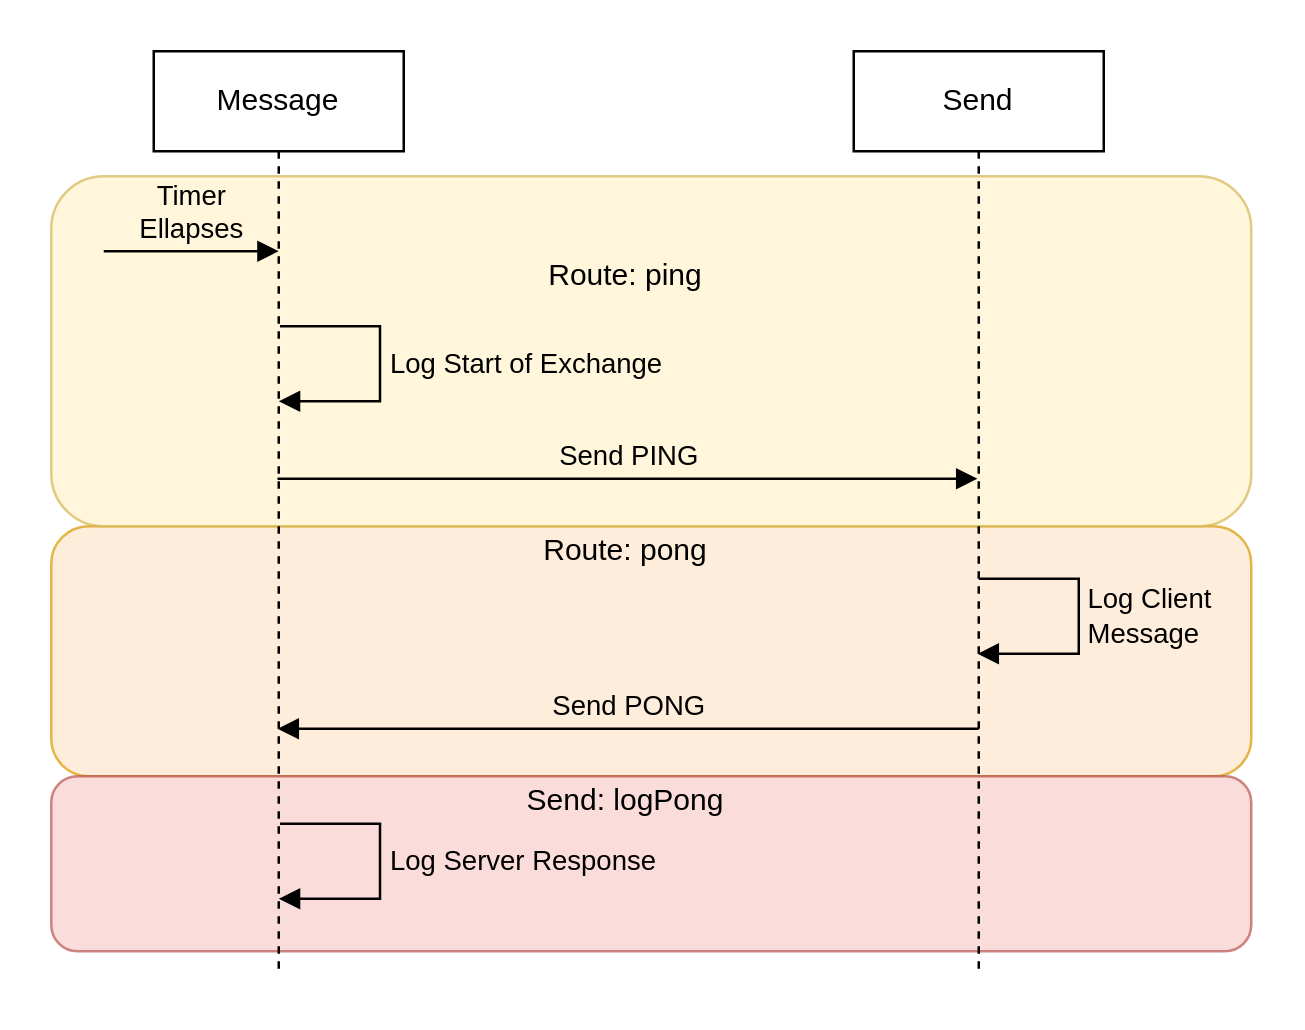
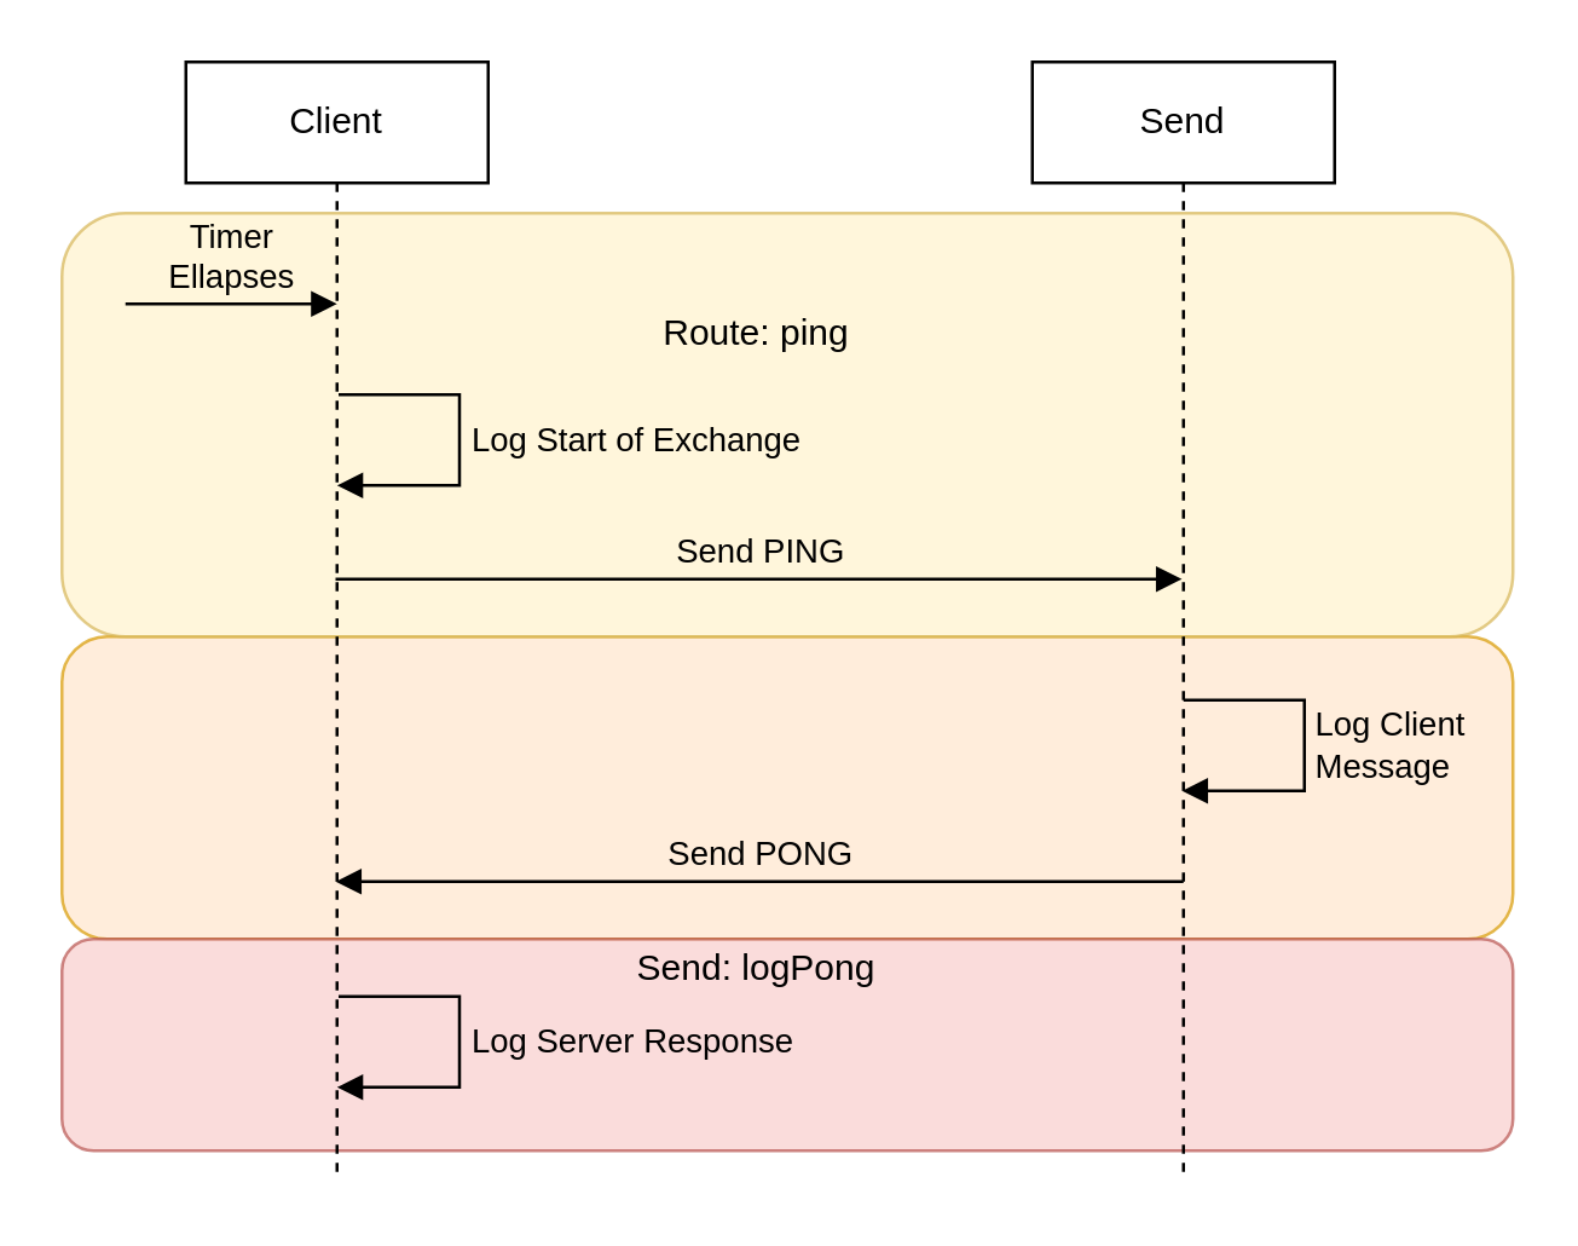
  <mxCell id="0" />
  <mxCell id="1" parent="0" />
  <mxCell id="2" value="" style="rounded=1;whiteSpace=wrap;html=1;strokeColor=#d79b00;fillColor=#ffe6cc;opacity=70;" vertex="1" parent="1"><mxGeometry x="20" y="210" width="480" height="100" as="geometry" /></mxCell>
  <mxCell id="3" value="" style="rounded=1;whiteSpace=wrap;html=1;strokeColor=#b85450;fillColor=#f8cecc;opacity=70;" vertex="1" parent="1"><mxGeometry x="20" y="310" width="480" height="70" as="geometry" /></mxCell>
  <mxCell id="4" value="" style="rounded=1;whiteSpace=wrap;html=1;strokeColor=#d6b656;fillColor=#fff2cc;opacity=70;" vertex="1" parent="1"><mxGeometry x="20" y="70" width="480" height="140" as="geometry" /></mxCell>
- <mxCell id="5" value="Message" style="shape=umlLifeline;perimeter=lifelinePerimeter;whiteSpace=wrap;html=1;container=1;collapsible=0;recursiveResize=0;outlineConnect=0;" vertex="1" parent="1"><mxGeometry x="61" y="20" width="100" height="370" as="geometry" /></mxCell>
+ <mxCell id="5" value="Client" style="shape=umlLifeline;perimeter=lifelinePerimeter;whiteSpace=wrap;html=1;container=1;collapsible=0;recursiveResize=0;outlineConnect=0;" vertex="1" parent="1"><mxGeometry x="61" y="20" width="100" height="370" as="geometry" /></mxCell>
  <mxCell id="6" value="Log Server Response" style="edgeStyle=orthogonalEdgeStyle;html=1;align=left;spacingLeft=2;endArrow=block;rounded=0;labelBackgroundColor=none;" edge="1" parent="5"><mxGeometry relative="1" as="geometry"><mxPoint x="50.5" y="309" as="sourcePoint" /><Array as="points"><mxPoint x="90.5" y="309" /><mxPoint x="90.5" y="339" /></Array><mxPoint x="50" y="339" as="targetPoint" /></mxGeometry></mxCell>
  <mxCell id="7" value="Log Start of Exchange" style="edgeStyle=orthogonalEdgeStyle;html=1;align=left;spacingLeft=2;endArrow=block;rounded=0;labelBackgroundColor=none;" edge="1" parent="5"><mxGeometry relative="1" as="geometry"><mxPoint x="50.5" y="110" as="sourcePoint" /><Array as="points"><mxPoint x="90.5" y="110" /><mxPoint x="90.5" y="140" /></Array><mxPoint x="50" y="140" as="targetPoint" /></mxGeometry></mxCell>
  <mxCell id="8" value="Send" style="shape=umlLifeline;perimeter=lifelinePerimeter;whiteSpace=wrap;html=1;container=1;collapsible=0;recursiveResize=0;outlineConnect=0;" vertex="1" parent="1"><mxGeometry x="341" y="20" width="100" height="370" as="geometry" /></mxCell>
  <mxCell id="9" value="Log Client&lt;br&gt;Message" style="edgeStyle=orthogonalEdgeStyle;html=1;align=left;spacingLeft=2;endArrow=block;rounded=0;labelBackgroundColor=none;" edge="1" parent="8"><mxGeometry relative="1" as="geometry"><mxPoint x="50" y="211" as="sourcePoint" /><Array as="points"><mxPoint x="90" y="211" /><mxPoint x="90" y="241" /></Array><mxPoint x="49.5" y="241" as="targetPoint" /></mxGeometry></mxCell>
  <mxCell id="10" value="Send PONG" style="html=1;verticalAlign=bottom;endArrow=block;rounded=0;labelBackgroundColor=none;" edge="1" parent="8"><mxGeometry width="80" relative="1" as="geometry"><mxPoint x="50" y="271" as="sourcePoint" /><mxPoint x="-230.5" y="271" as="targetPoint" /></mxGeometry></mxCell>
  <mxCell id="11" value="Send PING" style="html=1;verticalAlign=bottom;endArrow=block;rounded=0;labelBackgroundColor=none;" edge="1" parent="1"><mxGeometry width="80" relative="1" as="geometry"><mxPoint x="110.5" y="191" as="sourcePoint" /><mxPoint x="390.5" y="191" as="targetPoint" /></mxGeometry></mxCell>
  <mxCell id="12" value="Timer&lt;br&gt;Ellapses" style="html=1;verticalAlign=bottom;endArrow=block;rounded=0;labelBackgroundColor=none;" edge="1" parent="1"><mxGeometry width="80" relative="1" as="geometry"><mxPoint x="41" y="100" as="sourcePoint" /><mxPoint x="111" y="100" as="targetPoint" /></mxGeometry></mxCell>
  <mxCell id="13" value="Route: ping" style="text;html=1;strokeColor=none;fillColor=none;align=center;verticalAlign=middle;whiteSpace=wrap;rounded=0;opacity=70;" vertex="1" parent="1"><mxGeometry x="210" y="100" width="80" height="20" as="geometry" /></mxCell>
- <mxCell id="14" value="Route: pong" style="text;html=1;strokeColor=none;fillColor=none;align=center;verticalAlign=middle;whiteSpace=wrap;rounded=0;opacity=70;" vertex="1" parent="1"><mxGeometry x="210" y="210" width="80" height="20" as="geometry" /></mxCell>
  <mxCell id="15" value="Send: logPong" style="text;html=1;strokeColor=none;fillColor=none;align=center;verticalAlign=middle;whiteSpace=wrap;rounded=0;opacity=70;" vertex="1" parent="1"><mxGeometry x="205" y="310" width="90" height="20" as="geometry" /></mxCell>
